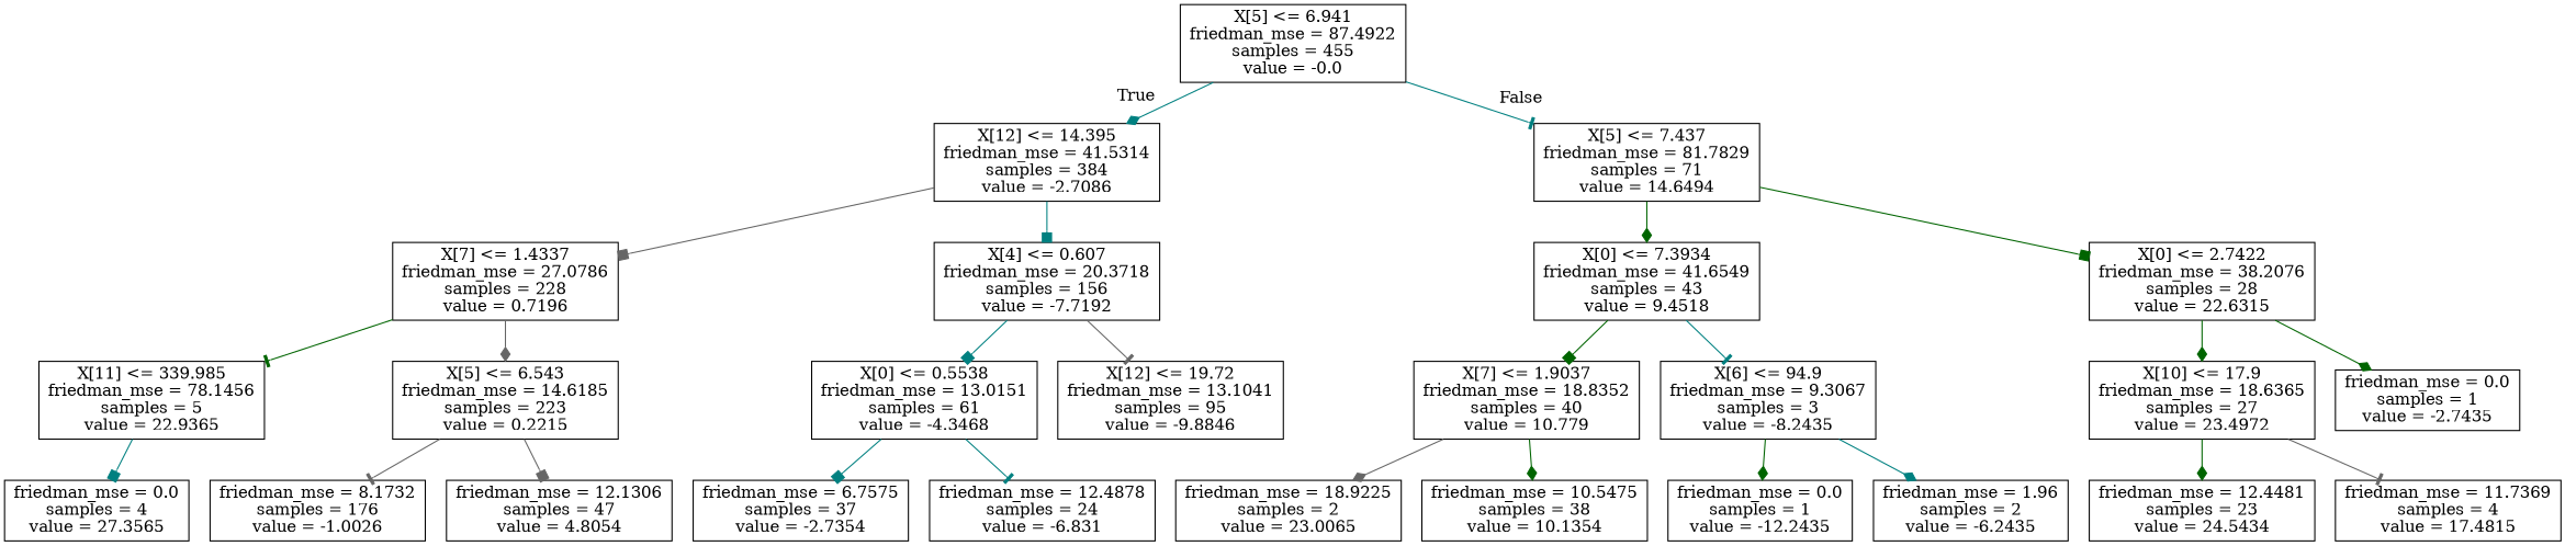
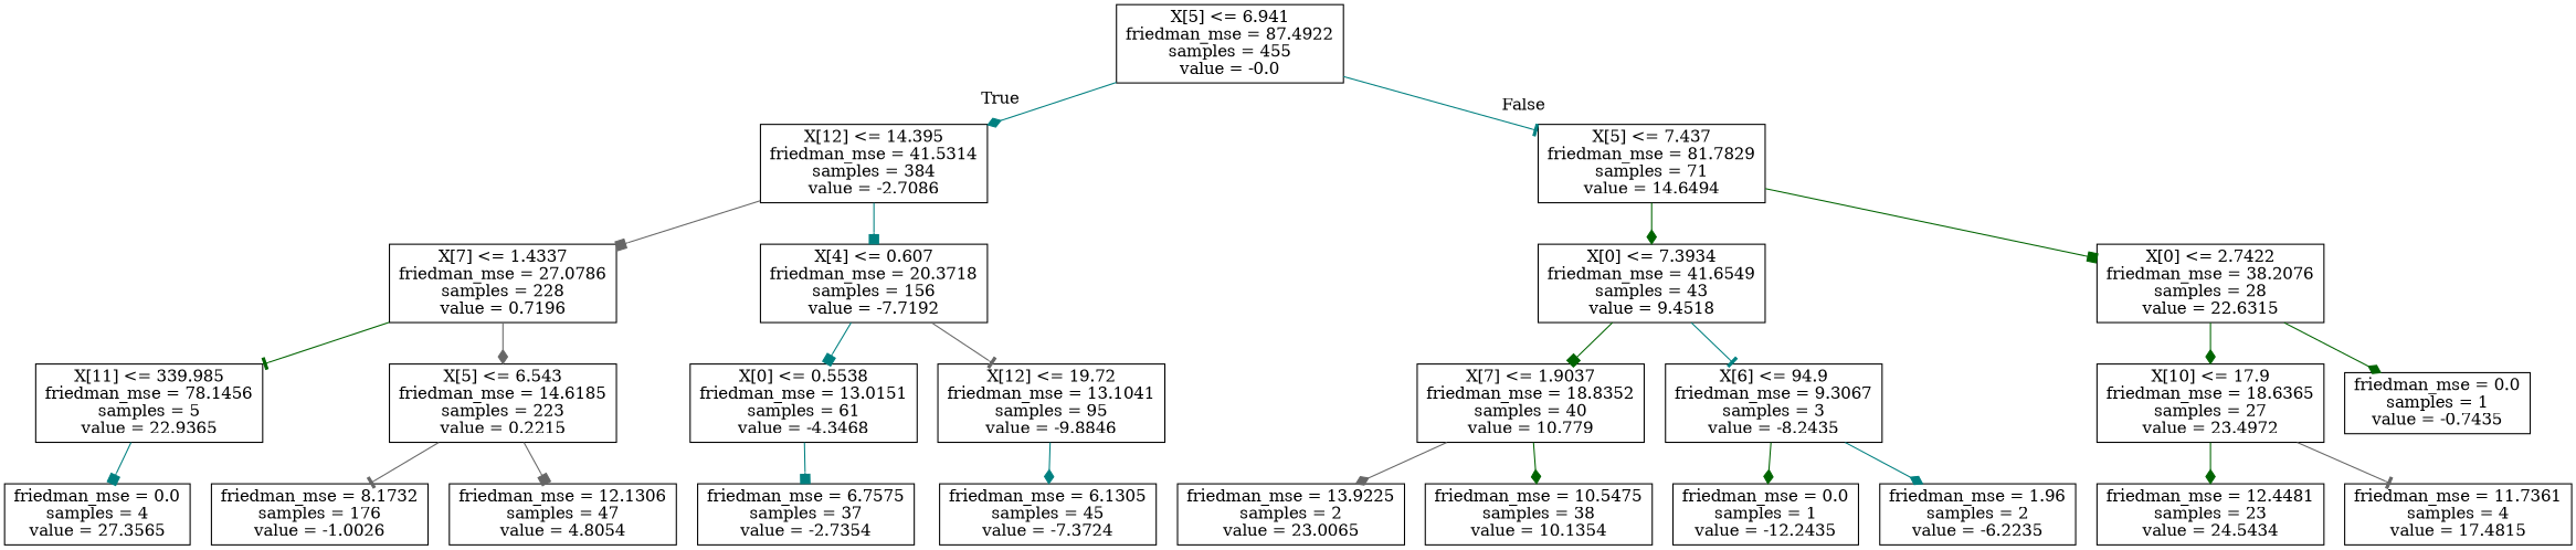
  digraph {
    node [shape=box]
    edge [arrowhead=diamond color=teal]
    n1 [label="X[5] <= 6.941\nfriedman_mse = 87.4922\nsamples = 455\nvalue = -0.0"]
    n2 [label="X[12] <= 14.395\nfriedman_mse = 41.5314\nsamples = 384\nvalue = -2.7086"]
    n3 [label="X[5] <= 7.437\nfriedman_mse = 81.7829\nsamples = 71\nvalue = 14.6494"]
    n4 [label="X[7] <= 1.4337\nfriedman_mse = 27.0786\nsamples = 228\nvalue = 0.7196"]
    n5 [label="X[4] <= 0.607\nfriedman_mse = 20.3718\nsamples = 156\nvalue = -7.7192"]
    n6 [label="X[0] <= 7.3934\nfriedman_mse = 41.6549\nsamples = 43\nvalue = 9.4518"]
    n7 [label="X[0] <= 2.7422\nfriedman_mse = 38.2076\nsamples = 28\nvalue = 22.6315"]
    n8 [label="X[11] <= 339.985\nfriedman_mse = 78.1456\nsamples = 5\nvalue = 22.9365"]
    n9 [label="X[5] <= 6.543\nfriedman_mse = 14.6185\nsamples = 223\nvalue = 0.2215"]
    n10 [label="X[0] <= 0.5538\nfriedman_mse = 13.0151\nsamples = 61\nvalue = -4.3468"]
    n11 [label="X[12] <= 19.72\nfriedman_mse = 13.1041\nsamples = 95\nvalue = -9.8846"]
    n12 [label="friedman_mse = 0.0\nsamples = 4\nvalue = 27.3565"]
    n13 [label="friedman_mse = 8.1732\nsamples = 176\nvalue = -1.0026"]
    n14 [label="friedman_mse = 12.1306\nsamples = 47\nvalue = 4.8054"]
    n15 [label="friedman_mse = 6.7575\nsamples = 37\nvalue = -2.7354"]
-   n16 [label="friedman_mse = 12.4878\nsamples = 24\nvalue = -6.831"]
+   n17 [label="friedman_mse = 6.1305\nsamples = 45\nvalue = -7.3724"]
    n18 [label="X[7] <= 1.9037\nfriedman_mse = 18.8352\nsamples = 40\nvalue = 10.779"]
    n19 [label="X[6] <= 94.9\nfriedman_mse = 9.3067\nsamples = 3\nvalue = -8.2435"]
    n20 [label="X[10] <= 17.9\nfriedman_mse = 18.6365\nsamples = 27\nvalue = 23.4972"]
-   n21 [label="friedman_mse = 0.0\nsamples = 1\nvalue = -2.7435"]
-   n22 [label="friedman_mse = 18.9225\nsamples = 2\nvalue = 23.0065"]
+   n21 [label="friedman_mse = 0.0\nsamples = 1\nvalue = -0.7435"]
+   n22 [label="friedman_mse = 13.9225\nsamples = 2\nvalue = 23.0065"]
    n23 [label="friedman_mse = 10.5475\nsamples = 38\nvalue = 10.1354"]
    n24 [label="friedman_mse = 0.0\nsamples = 1\nvalue = -12.2435"]
-   n25 [label="friedman_mse = 1.96\nsamples = 2\nvalue = -6.2435"]
+   n25 [label="friedman_mse = 1.96\nsamples = 2\nvalue = -6.2235"]
    n26 [label="friedman_mse = 12.4481\nsamples = 23\nvalue = 24.5434"]
-   n27 [label="friedman_mse = 11.7369\nsamples = 4\nvalue = 17.4815"]
+   n27 [label="friedman_mse = 11.7361\nsamples = 4\nvalue = 17.4815"]
    n1 -> n2 [headlabel=True labelangle=45 labeldistance=2.5]
    n1 -> n3 [arrowhead=tee headlabel=False labelangle=-45 labeldistance=2.5]
    n2 -> n4 [arrowhead=box color=gray40]
    n2 -> n5 [arrowhead=box]
    n3 -> n6 [color=darkgreen]
    n3 -> n7 [arrowhead=box color=darkgreen]
    n4 -> n8 [arrowhead=tee color=darkgreen]
    n4 -> n9 [color=gray40]
    n5 -> n10 [arrowhead=box]
    n5 -> n11 [arrowhead=tee color=gray40]
    n6 -> n18 [arrowhead=box color=darkgreen]
    n6 -> n19 [arrowhead=tee]
    n7 -> n20 [color=darkgreen]
    n7 -> n21 [color=darkgreen]
    n8 -> n12 [arrowhead=box]
    n9 -> n13 [arrowhead=tee color=gray40]
    n9 -> n14 [arrowhead=box color=gray40]
    n10 -> n15 [arrowhead=box]
-   n10 -> n16 [arrowhead=tee]
+   n11 -> n17
    n18 -> n22 [color=gray40]
    n18 -> n23 [color=darkgreen]
    n19 -> n24 [color=darkgreen]
    n19 -> n25
    n20 -> n26 [color=darkgreen]
    n20 -> n27 [arrowhead=tee color=gray40]
  }
